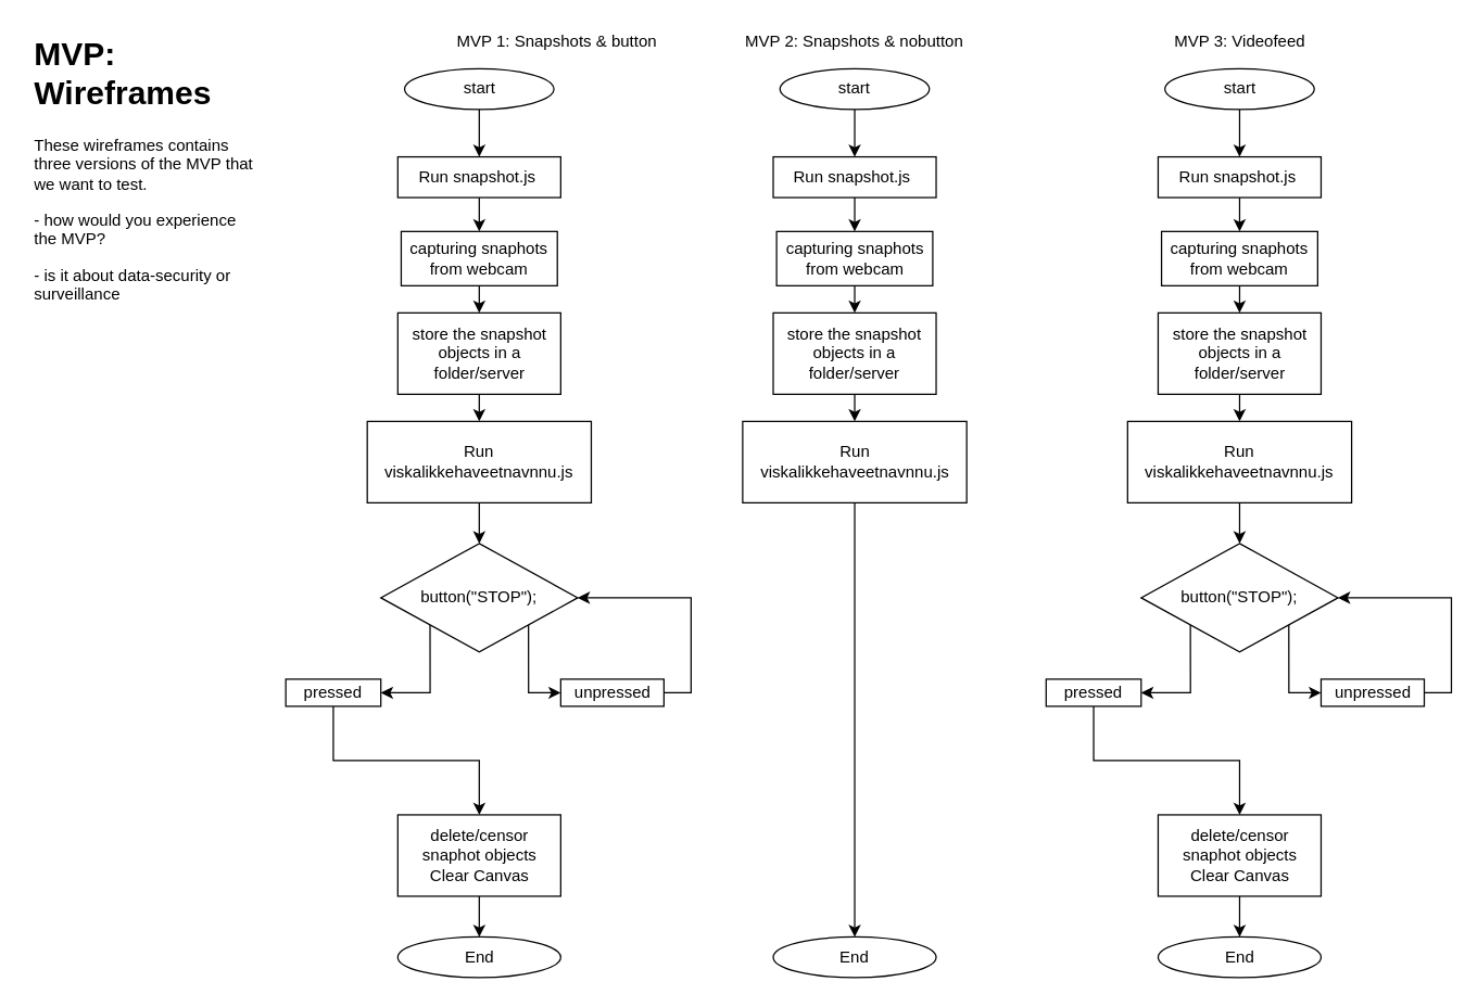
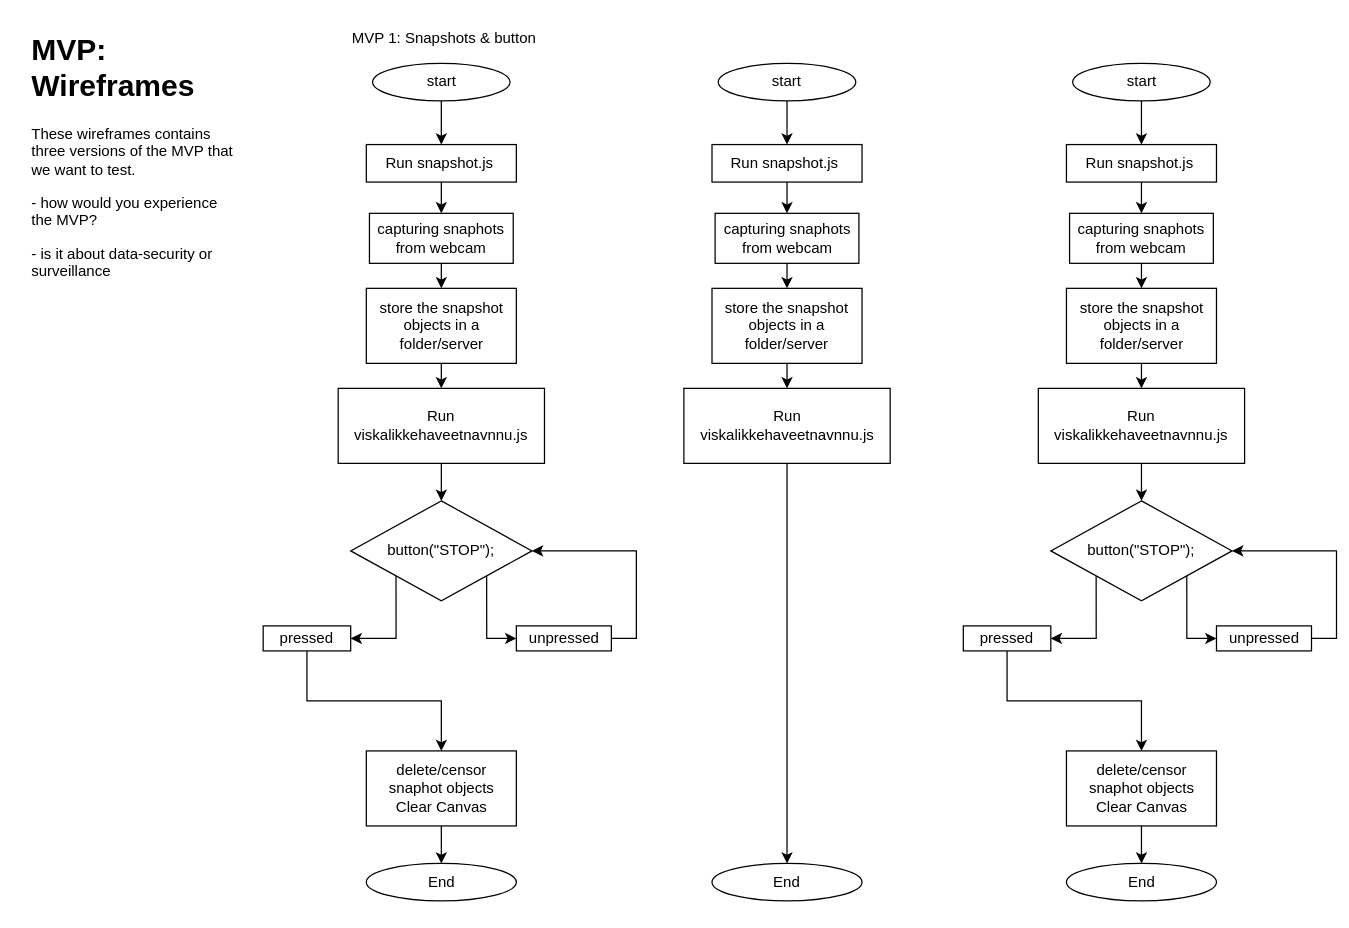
  <mxCell id="0" />
  <mxCell id="1" parent="0" />
  <mxCell id="2" style="edgeStyle=orthogonalEdgeStyle;rounded=0;orthogonalLoop=1;jettySize=auto;html=1;exitX=0.5;exitY=1;exitDx=0;exitDy=0;" edge="1" parent="1" source="3" target="6"><mxGeometry relative="1" as="geometry" /></mxCell>
  <mxCell id="3" value="start&lt;br&gt;" style="ellipse;whiteSpace=wrap;html=1;" vertex="1" parent="1"><mxGeometry x="297.5" y="50" width="110" height="30" as="geometry" /></mxCell>
  <mxCell id="4" value="End" style="ellipse;whiteSpace=wrap;html=1;" vertex="1" parent="1"><mxGeometry x="292.5" y="690" width="120" height="30" as="geometry" /></mxCell>
  <mxCell id="5" style="edgeStyle=orthogonalEdgeStyle;rounded=0;orthogonalLoop=1;jettySize=auto;html=1;exitX=0.5;exitY=1;exitDx=0;exitDy=0;" edge="1" parent="1" source="6" target="8"><mxGeometry relative="1" as="geometry" /></mxCell>
  <mxCell id="6" value="Run snapshot.js&amp;nbsp;" style="rounded=0;whiteSpace=wrap;html=1;" vertex="1" parent="1"><mxGeometry x="292.5" y="115" width="120" height="30" as="geometry" /></mxCell>
  <mxCell id="7" style="edgeStyle=orthogonalEdgeStyle;rounded=0;orthogonalLoop=1;jettySize=auto;html=1;exitX=0.5;exitY=1;exitDx=0;exitDy=0;entryX=0.5;entryY=0;entryDx=0;entryDy=0;" edge="1" parent="1" source="8" target="10"><mxGeometry relative="1" as="geometry" /></mxCell>
  <mxCell id="8" value="capturing snaphots from webcam" style="rounded=0;whiteSpace=wrap;html=1;" vertex="1" parent="1"><mxGeometry x="295" y="170" width="115" height="40" as="geometry" /></mxCell>
  <mxCell id="9" style="edgeStyle=orthogonalEdgeStyle;rounded=0;orthogonalLoop=1;jettySize=auto;html=1;exitX=0.5;exitY=1;exitDx=0;exitDy=0;entryX=0.5;entryY=0;entryDx=0;entryDy=0;" edge="1" parent="1" source="10" target="12"><mxGeometry relative="1" as="geometry" /></mxCell>
  <mxCell id="10" value="store the snapshot objects in a folder/server" style="rounded=0;whiteSpace=wrap;html=1;" vertex="1" parent="1"><mxGeometry x="292.5" y="230" width="120" height="60" as="geometry" /></mxCell>
  <mxCell id="11" style="edgeStyle=orthogonalEdgeStyle;rounded=0;orthogonalLoop=1;jettySize=auto;html=1;exitX=0.5;exitY=1;exitDx=0;exitDy=0;entryX=0.5;entryY=0;entryDx=0;entryDy=0;" edge="1" parent="1" source="12" target="15"><mxGeometry relative="1" as="geometry" /></mxCell>
  <mxCell id="12" value="Run viskalikkehaveetnavnnu.js" style="rounded=0;whiteSpace=wrap;html=1;" vertex="1" parent="1"><mxGeometry x="270" y="310" width="165" height="60" as="geometry" /></mxCell>
  <mxCell id="13" style="edgeStyle=orthogonalEdgeStyle;rounded=0;orthogonalLoop=1;jettySize=auto;html=1;exitX=0;exitY=1;exitDx=0;exitDy=0;entryX=1;entryY=0.5;entryDx=0;entryDy=0;" edge="1" parent="1" source="15" target="17"><mxGeometry relative="1" as="geometry" /></mxCell>
  <mxCell id="14" style="edgeStyle=orthogonalEdgeStyle;rounded=0;orthogonalLoop=1;jettySize=auto;html=1;exitX=1;exitY=1;exitDx=0;exitDy=0;entryX=0;entryY=0.5;entryDx=0;entryDy=0;" edge="1" parent="1" source="15" target="19"><mxGeometry relative="1" as="geometry" /></mxCell>
  <mxCell id="15" value="button(&quot;STOP&quot;);" style="rhombus;whiteSpace=wrap;html=1;" vertex="1" parent="1"><mxGeometry x="280" y="400" width="145" height="80" as="geometry" /></mxCell>
  <mxCell id="16" style="edgeStyle=orthogonalEdgeStyle;rounded=0;orthogonalLoop=1;jettySize=auto;html=1;exitX=0.5;exitY=1;exitDx=0;exitDy=0;entryX=0.5;entryY=0;entryDx=0;entryDy=0;" edge="1" parent="1" source="17" target="21"><mxGeometry relative="1" as="geometry" /></mxCell>
  <mxCell id="17" value="pressed" style="rounded=0;whiteSpace=wrap;html=1;" vertex="1" parent="1"><mxGeometry x="210" y="500" width="70" height="20" as="geometry" /></mxCell>
  <mxCell id="18" style="edgeStyle=orthogonalEdgeStyle;rounded=0;orthogonalLoop=1;jettySize=auto;html=1;exitX=1;exitY=0.5;exitDx=0;exitDy=0;entryX=1;entryY=0.5;entryDx=0;entryDy=0;" edge="1" parent="1" source="19" target="15"><mxGeometry relative="1" as="geometry" /></mxCell>
  <mxCell id="19" value="unpressed" style="rounded=0;whiteSpace=wrap;html=1;" vertex="1" parent="1"><mxGeometry x="412.5" y="500" width="76" height="20" as="geometry" /></mxCell>
  <mxCell id="20" style="edgeStyle=orthogonalEdgeStyle;rounded=0;orthogonalLoop=1;jettySize=auto;html=1;exitX=0.5;exitY=1;exitDx=0;exitDy=0;entryX=0.5;entryY=0;entryDx=0;entryDy=0;" edge="1" parent="1" source="21" target="4"><mxGeometry relative="1" as="geometry" /></mxCell>
  <mxCell id="21" value="delete/censor snaphot objects&lt;br&gt;Clear Canvas&lt;br&gt;" style="rounded=0;whiteSpace=wrap;html=1;" vertex="1" parent="1"><mxGeometry x="292.5" y="600" width="120" height="60" as="geometry" /></mxCell>
- <mxCell id="22" value="MVP 1: Snapshots &amp;amp; button" style="text;html=1;strokeColor=none;fillColor=none;align=center;verticalAlign=middle;whiteSpace=wrap;rounded=0;" vertex="1" parent="1"><mxGeometry x="334" y="20" width="152" height="20" as="geometry" /></mxCell>
+ <mxCell id="22" value="MVP 1: Snapshots &amp;amp; button" style="text;html=1;strokeColor=none;fillColor=none;align=center;verticalAlign=middle;whiteSpace=wrap;rounded=0;" vertex="1" parent="1"><mxGeometry x="279" y="20" width="152" height="20" as="geometry" /></mxCell>
  <mxCell id="23" style="edgeStyle=orthogonalEdgeStyle;rounded=0;orthogonalLoop=1;jettySize=auto;html=1;exitX=0.5;exitY=1;exitDx=0;exitDy=0;" edge="1" source="24" target="27" parent="1"><mxGeometry relative="1" as="geometry" /></mxCell>
  <mxCell id="24" value="start&lt;br&gt;" style="ellipse;whiteSpace=wrap;html=1;" vertex="1" parent="1"><mxGeometry x="574" y="50" width="110" height="30" as="geometry" /></mxCell>
  <mxCell id="25" value="End" style="ellipse;whiteSpace=wrap;html=1;" vertex="1" parent="1"><mxGeometry x="569" y="690" width="120" height="30" as="geometry" /></mxCell>
  <mxCell id="26" style="edgeStyle=orthogonalEdgeStyle;rounded=0;orthogonalLoop=1;jettySize=auto;html=1;exitX=0.5;exitY=1;exitDx=0;exitDy=0;" edge="1" source="27" target="29" parent="1"><mxGeometry relative="1" as="geometry" /></mxCell>
  <mxCell id="27" value="Run snapshot.js&amp;nbsp;" style="rounded=0;whiteSpace=wrap;html=1;" vertex="1" parent="1"><mxGeometry x="569" y="115" width="120" height="30" as="geometry" /></mxCell>
  <mxCell id="28" style="edgeStyle=orthogonalEdgeStyle;rounded=0;orthogonalLoop=1;jettySize=auto;html=1;exitX=0.5;exitY=1;exitDx=0;exitDy=0;entryX=0.5;entryY=0;entryDx=0;entryDy=0;" edge="1" source="29" target="31" parent="1"><mxGeometry relative="1" as="geometry" /></mxCell>
  <mxCell id="29" value="capturing snaphots from webcam" style="rounded=0;whiteSpace=wrap;html=1;" vertex="1" parent="1"><mxGeometry x="571.5" y="170" width="115" height="40" as="geometry" /></mxCell>
  <mxCell id="30" style="edgeStyle=orthogonalEdgeStyle;rounded=0;orthogonalLoop=1;jettySize=auto;html=1;exitX=0.5;exitY=1;exitDx=0;exitDy=0;entryX=0.5;entryY=0;entryDx=0;entryDy=0;" edge="1" source="31" target="33" parent="1"><mxGeometry relative="1" as="geometry" /></mxCell>
  <mxCell id="31" value="store the snapshot objects in a folder/server" style="rounded=0;whiteSpace=wrap;html=1;" vertex="1" parent="1"><mxGeometry x="569" y="230" width="120" height="60" as="geometry" /></mxCell>
  <mxCell id="32" style="edgeStyle=orthogonalEdgeStyle;rounded=0;orthogonalLoop=1;jettySize=auto;html=1;exitX=0.5;exitY=1;exitDx=0;exitDy=0;entryX=0.5;entryY=0;entryDx=0;entryDy=0;" edge="1" source="33" target="25" parent="1"><mxGeometry relative="1" as="geometry"><mxPoint x="629.5" y="640" as="targetPoint" /></mxGeometry></mxCell>
  <mxCell id="33" value="Run viskalikkehaveetnavnnu.js" style="rounded=0;whiteSpace=wrap;html=1;" vertex="1" parent="1"><mxGeometry x="546.5" y="310" width="165" height="60" as="geometry" /></mxCell>
  <mxCell id="34" style="edgeStyle=orthogonalEdgeStyle;rounded=0;orthogonalLoop=1;jettySize=auto;html=1;exitX=1;exitY=0.5;exitDx=0;exitDy=0;entryX=1;entryY=0.5;entryDx=0;entryDy=0;" edge="1" parent="1"><mxGeometry relative="1" as="geometry"><mxPoint x="595" y="440" as="targetPoint" /></mxGeometry></mxCell>
- <mxCell id="35" value="MVP 2: Snapshots &amp;amp; nobutton" style="text;html=1;strokeColor=none;fillColor=none;align=center;verticalAlign=middle;whiteSpace=wrap;rounded=0;" vertex="1" parent="1"><mxGeometry x="540" y="20" width="178" height="20" as="geometry" /></mxCell>
  <mxCell id="36" style="edgeStyle=orthogonalEdgeStyle;rounded=0;orthogonalLoop=1;jettySize=auto;html=1;exitX=0.5;exitY=1;exitDx=0;exitDy=0;" edge="1" source="37" target="40" parent="1"><mxGeometry relative="1" as="geometry" /></mxCell>
  <mxCell id="37" value="start&lt;br&gt;" style="ellipse;whiteSpace=wrap;html=1;" vertex="1" parent="1"><mxGeometry x="857.5" y="50" width="110" height="30" as="geometry" /></mxCell>
  <mxCell id="38" value="End" style="ellipse;whiteSpace=wrap;html=1;" vertex="1" parent="1"><mxGeometry x="852.5" y="690" width="120" height="30" as="geometry" /></mxCell>
  <mxCell id="39" style="edgeStyle=orthogonalEdgeStyle;rounded=0;orthogonalLoop=1;jettySize=auto;html=1;exitX=0.5;exitY=1;exitDx=0;exitDy=0;" edge="1" source="40" target="42" parent="1"><mxGeometry relative="1" as="geometry" /></mxCell>
  <mxCell id="40" value="Run snapshot.js&amp;nbsp;" style="rounded=0;whiteSpace=wrap;html=1;" vertex="1" parent="1"><mxGeometry x="852.5" y="115" width="120" height="30" as="geometry" /></mxCell>
  <mxCell id="41" style="edgeStyle=orthogonalEdgeStyle;rounded=0;orthogonalLoop=1;jettySize=auto;html=1;exitX=0.5;exitY=1;exitDx=0;exitDy=0;entryX=0.5;entryY=0;entryDx=0;entryDy=0;" edge="1" source="42" target="44" parent="1"><mxGeometry relative="1" as="geometry" /></mxCell>
  <mxCell id="42" value="capturing snaphots from webcam" style="rounded=0;whiteSpace=wrap;html=1;" vertex="1" parent="1"><mxGeometry x="855" y="170" width="115" height="40" as="geometry" /></mxCell>
  <mxCell id="43" style="edgeStyle=orthogonalEdgeStyle;rounded=0;orthogonalLoop=1;jettySize=auto;html=1;exitX=0.5;exitY=1;exitDx=0;exitDy=0;entryX=0.5;entryY=0;entryDx=0;entryDy=0;" edge="1" source="44" target="46" parent="1"><mxGeometry relative="1" as="geometry" /></mxCell>
  <mxCell id="44" value="store the snapshot objects in a folder/server" style="rounded=0;whiteSpace=wrap;html=1;" vertex="1" parent="1"><mxGeometry x="852.5" y="230" width="120" height="60" as="geometry" /></mxCell>
  <mxCell id="45" style="edgeStyle=orthogonalEdgeStyle;rounded=0;orthogonalLoop=1;jettySize=auto;html=1;exitX=0.5;exitY=1;exitDx=0;exitDy=0;entryX=0.5;entryY=0;entryDx=0;entryDy=0;" edge="1" source="46" target="49" parent="1"><mxGeometry relative="1" as="geometry" /></mxCell>
  <mxCell id="46" value="Run viskalikkehaveetnavnnu.js" style="rounded=0;whiteSpace=wrap;html=1;" vertex="1" parent="1"><mxGeometry x="830" y="310" width="165" height="60" as="geometry" /></mxCell>
  <mxCell id="47" style="edgeStyle=orthogonalEdgeStyle;rounded=0;orthogonalLoop=1;jettySize=auto;html=1;exitX=0;exitY=1;exitDx=0;exitDy=0;entryX=1;entryY=0.5;entryDx=0;entryDy=0;" edge="1" source="49" target="51" parent="1"><mxGeometry relative="1" as="geometry" /></mxCell>
  <mxCell id="48" style="edgeStyle=orthogonalEdgeStyle;rounded=0;orthogonalLoop=1;jettySize=auto;html=1;exitX=1;exitY=1;exitDx=0;exitDy=0;entryX=0;entryY=0.5;entryDx=0;entryDy=0;" edge="1" source="49" target="53" parent="1"><mxGeometry relative="1" as="geometry" /></mxCell>
  <mxCell id="49" value="button(&quot;STOP&quot;);" style="rhombus;whiteSpace=wrap;html=1;" vertex="1" parent="1"><mxGeometry x="840" y="400" width="145" height="80" as="geometry" /></mxCell>
  <mxCell id="50" style="edgeStyle=orthogonalEdgeStyle;rounded=0;orthogonalLoop=1;jettySize=auto;html=1;exitX=0.5;exitY=1;exitDx=0;exitDy=0;entryX=0.5;entryY=0;entryDx=0;entryDy=0;" edge="1" source="51" target="55" parent="1"><mxGeometry relative="1" as="geometry" /></mxCell>
  <mxCell id="51" value="pressed" style="rounded=0;whiteSpace=wrap;html=1;" vertex="1" parent="1"><mxGeometry x="770" y="500" width="70" height="20" as="geometry" /></mxCell>
  <mxCell id="52" style="edgeStyle=orthogonalEdgeStyle;rounded=0;orthogonalLoop=1;jettySize=auto;html=1;exitX=1;exitY=0.5;exitDx=0;exitDy=0;entryX=1;entryY=0.5;entryDx=0;entryDy=0;" edge="1" source="53" target="49" parent="1"><mxGeometry relative="1" as="geometry" /></mxCell>
  <mxCell id="53" value="unpressed" style="rounded=0;whiteSpace=wrap;html=1;" vertex="1" parent="1"><mxGeometry x="972.5" y="500" width="76" height="20" as="geometry" /></mxCell>
  <mxCell id="54" style="edgeStyle=orthogonalEdgeStyle;rounded=0;orthogonalLoop=1;jettySize=auto;html=1;exitX=0.5;exitY=1;exitDx=0;exitDy=0;entryX=0.5;entryY=0;entryDx=0;entryDy=0;" edge="1" source="55" target="38" parent="1"><mxGeometry relative="1" as="geometry" /></mxCell>
  <mxCell id="55" value="delete/censor snaphot objects&lt;br&gt;Clear Canvas&lt;br&gt;" style="rounded=0;whiteSpace=wrap;html=1;" vertex="1" parent="1"><mxGeometry x="852.5" y="600" width="120" height="60" as="geometry" /></mxCell>
- <mxCell id="56" value="MVP 3: Videofeed" style="text;html=1;strokeColor=none;fillColor=none;align=center;verticalAlign=middle;whiteSpace=wrap;rounded=0;" vertex="1" parent="1"><mxGeometry x="813.5" y="20" width="198" height="20" as="geometry" /></mxCell>
  <mxCell id="57" value="&lt;h1&gt;MVP: Wireframes&lt;/h1&gt;&lt;p&gt;These wireframes contains three versions of the MVP that we want to test.&amp;nbsp;&lt;/p&gt;&lt;p&gt;- how would you experience the MVP?&lt;/p&gt;&lt;p&gt;- is it about data-security or surveillance&amp;nbsp;&lt;/p&gt;&lt;p&gt;&lt;br&gt;&lt;/p&gt;" style="text;html=1;strokeColor=none;fillColor=none;spacing=5;spacingTop=-20;whiteSpace=wrap;overflow=hidden;rounded=0;" vertex="1" parent="1"><mxGeometry x="20" y="20" width="170" height="230" as="geometry" /></mxCell>
